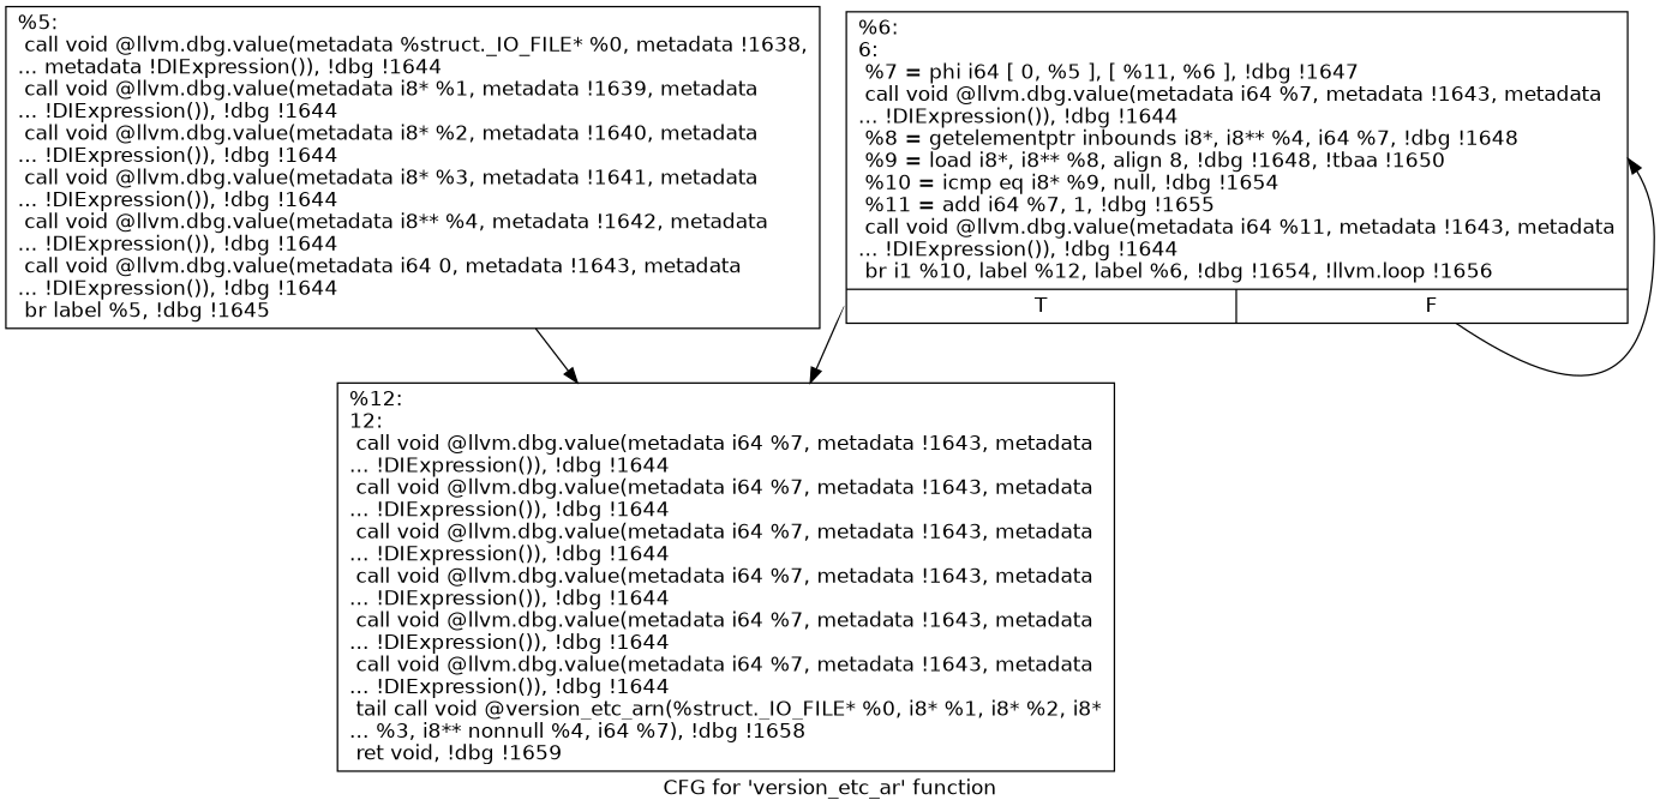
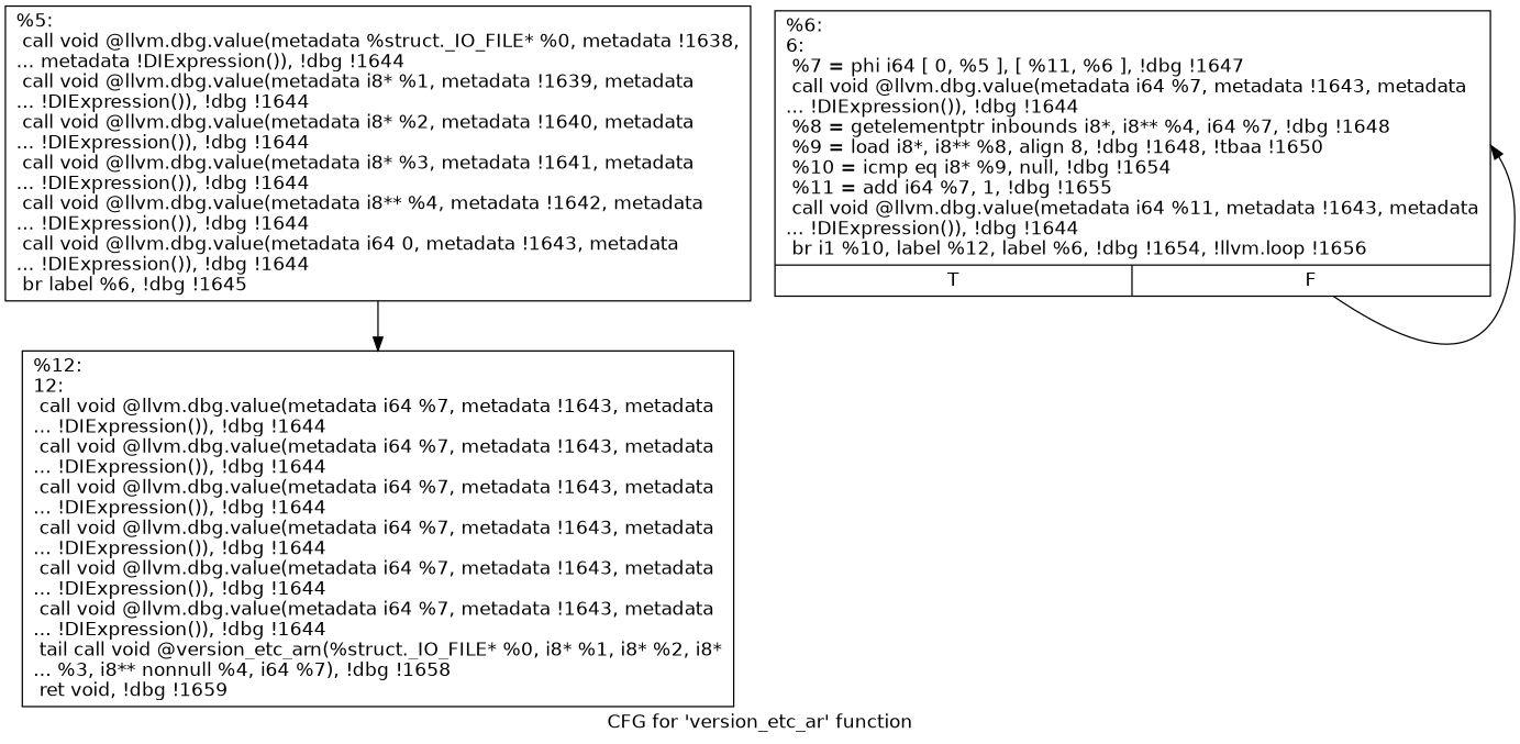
  digraph {
    fontname="DejaVu Sans"
    label="CFG for 'version_etc_ar' function"
    node [fontname="DejaVu Sans" shape=record]
    edge [fontname="DejaVu Sans"]
-   n1 [label="{%5:\l  call void @llvm.dbg.value(metadata %struct._IO_FILE* %0, metadata !1638,\l... metadata !DIExpression()), !dbg !1644\l  call void @llvm.dbg.value(metadata i8* %1, metadata !1639, metadata\l... !DIExpression()), !dbg !1644\l  call void @llvm.dbg.value(metadata i8* %2, metadata !1640, metadata\l... !DIExpression()), !dbg !1644\l  call void @llvm.dbg.value(metadata i8* %3, metadata !1641, metadata\l... !DIExpression()), !dbg !1644\l  call void @llvm.dbg.value(metadata i8** %4, metadata !1642, metadata\l... !DIExpression()), !dbg !1644\l  call void @llvm.dbg.value(metadata i64 0, metadata !1643, metadata\l... !DIExpression()), !dbg !1644\l  br label %5, !dbg !1645\l}"]
+   n1 [label="{%5:\l  call void @llvm.dbg.value(metadata %struct._IO_FILE* %0, metadata !1638,\l... metadata !DIExpression()), !dbg !1644\l  call void @llvm.dbg.value(metadata i8* %1, metadata !1639, metadata\l... !DIExpression()), !dbg !1644\l  call void @llvm.dbg.value(metadata i8* %2, metadata !1640, metadata\l... !DIExpression()), !dbg !1644\l  call void @llvm.dbg.value(metadata i8* %3, metadata !1641, metadata\l... !DIExpression()), !dbg !1644\l  call void @llvm.dbg.value(metadata i8** %4, metadata !1642, metadata\l... !DIExpression()), !dbg !1644\l  call void @llvm.dbg.value(metadata i64 0, metadata !1643, metadata\l... !DIExpression()), !dbg !1644\l  br label %6, !dbg !1645\l}"]
    n2 [label="{%12:\l12:                                               \l  call void @llvm.dbg.value(metadata i64 %7, metadata !1643, metadata\l... !DIExpression()), !dbg !1644\l  call void @llvm.dbg.value(metadata i64 %7, metadata !1643, metadata\l... !DIExpression()), !dbg !1644\l  call void @llvm.dbg.value(metadata i64 %7, metadata !1643, metadata\l... !DIExpression()), !dbg !1644\l  call void @llvm.dbg.value(metadata i64 %7, metadata !1643, metadata\l... !DIExpression()), !dbg !1644\l  call void @llvm.dbg.value(metadata i64 %7, metadata !1643, metadata\l... !DIExpression()), !dbg !1644\l  call void @llvm.dbg.value(metadata i64 %7, metadata !1643, metadata\l... !DIExpression()), !dbg !1644\l  tail call void @version_etc_arn(%struct._IO_FILE* %0, i8* %1, i8* %2, i8*\l... %3, i8** nonnull %4, i64 %7), !dbg !1658\l  ret void, !dbg !1659\l}"]
    n3 [label="{%6:\l6:                                                \l  %7 = phi i64 [ 0, %5 ], [ %11, %6 ], !dbg !1647\l  call void @llvm.dbg.value(metadata i64 %7, metadata !1643, metadata\l... !DIExpression()), !dbg !1644\l  %8 = getelementptr inbounds i8*, i8** %4, i64 %7, !dbg !1648\l  %9 = load i8*, i8** %8, align 8, !dbg !1648, !tbaa !1650\l  %10 = icmp eq i8* %9, null, !dbg !1654\l  %11 = add i64 %7, 1, !dbg !1655\l  call void @llvm.dbg.value(metadata i64 %11, metadata !1643, metadata\l... !DIExpression()), !dbg !1644\l  br i1 %10, label %12, label %6, !dbg !1654, !llvm.loop !1656\l|{<s0>T|<s1>F}}"]
    n1 -> n2
-   n3 -> n2 [tailport=s0]
    n3 -> n3 [tailport=s1]
  }
